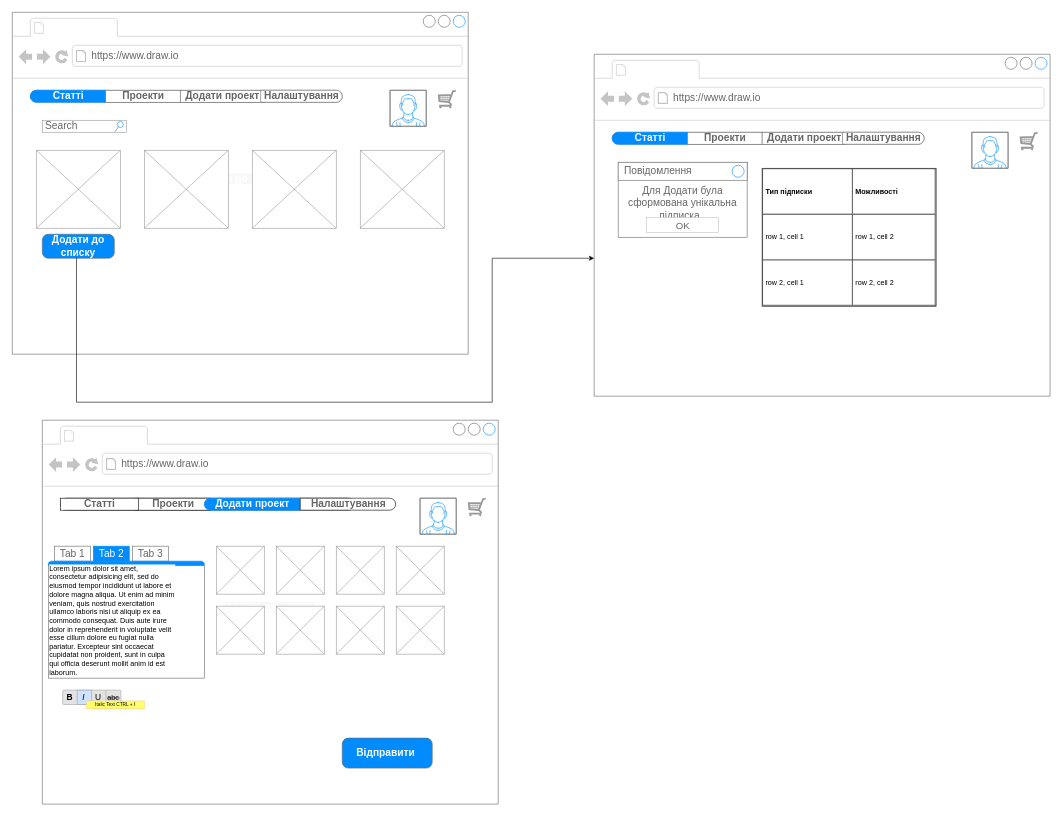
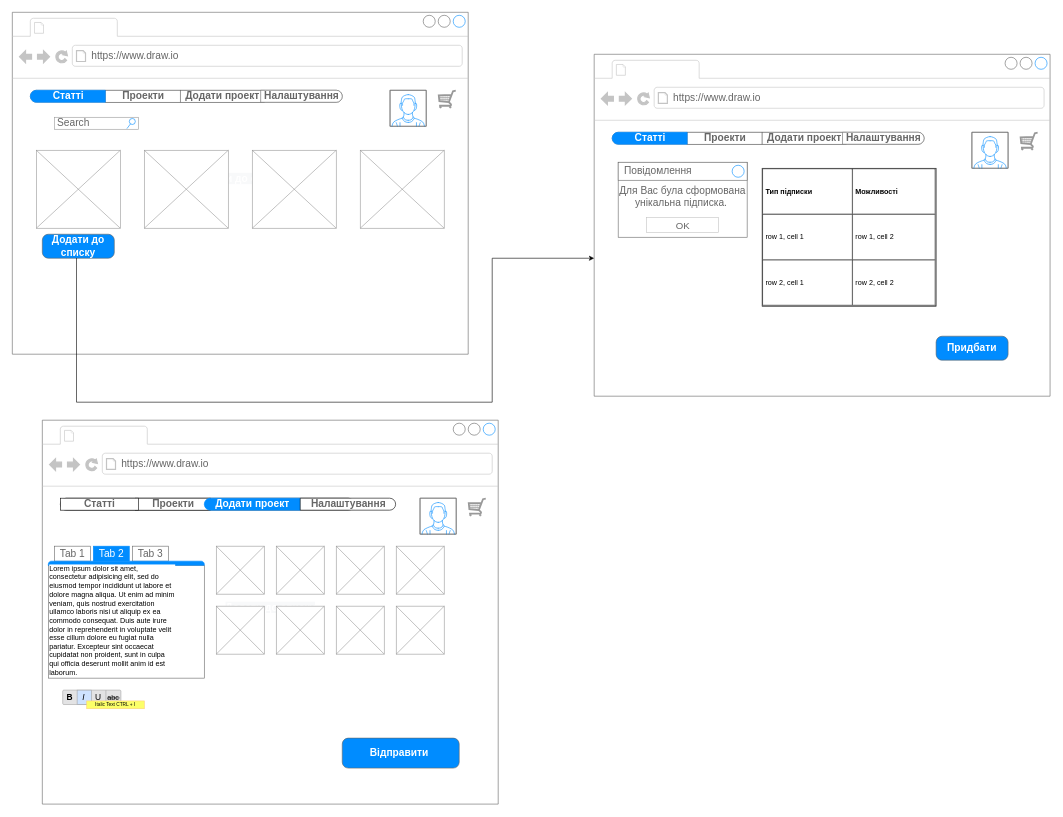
  <mxCell id="0" />
  <mxCell id="1" parent="0" />
  <mxCell id="2" value="&#10;&lt;span style=&quot;color: rgb(255, 255, 255); font-family: Helvetica; font-size: 17px; font-style: normal; font-variant-ligatures: normal; font-variant-caps: normal; font-weight: 700; letter-spacing: normal; orphans: 2; text-align: center; text-indent: 0px; text-transform: none; widows: 2; word-spacing: 0px; -webkit-text-stroke-width: 0px; background-color: rgb(248, 249, 250); text-decoration-thickness: initial; text-decoration-style: initial; text-decoration-color: initial; float: none; display: inline !important;&quot;&gt;Додати до списку&lt;/span&gt;&#10;&#10;" style="strokeWidth=1;shadow=0;dashed=0;align=center;html=1;shape=mxgraph.mockup.containers.browserWindow;rSize=0;strokeColor=#666666;strokeColor2=#008cff;strokeColor3=#c4c4c4;mainText=,;recursiveResize=0;" parent="1" vertex="1"><mxGeometry x="20" y="20" width="760" height="570" as="geometry" /></mxCell>
  <mxCell id="3" value="" style="strokeWidth=1;shadow=0;dashed=0;align=center;html=1;shape=mxgraph.mockup.containers.anchor;fontSize=17;fontColor=#666666;align=left;" parent="2" vertex="1"><mxGeometry x="60" y="12" width="110" height="26" as="geometry" /></mxCell>
  <mxCell id="4" value="https://www.draw.io" style="strokeWidth=1;shadow=0;dashed=0;align=center;html=1;shape=mxgraph.mockup.containers.anchor;rSize=0;fontSize=17;fontColor=#666666;align=left;" parent="2" vertex="1"><mxGeometry x="130" y="60" width="250" height="26" as="geometry" /></mxCell>
  <mxCell id="5" value="" style="verticalLabelPosition=bottom;shadow=0;dashed=0;align=center;html=1;verticalAlign=top;strokeWidth=1;shape=mxgraph.mockup.containers.userMale;strokeColor=#666666;strokeColor2=#008cff;" parent="2" vertex="1"><mxGeometry x="630" y="130" width="60" height="60" as="geometry" /></mxCell>
  <mxCell id="6" value="" style="strokeWidth=1;shadow=0;dashed=0;align=center;html=1;shape=mxgraph.mockup.rrect;rSize=10;fillColor=#ffffff;strokeColor=#666666;" parent="2" vertex="1"><mxGeometry x="30" y="130" width="520" height="20" as="geometry" /></mxCell>
  <mxCell id="7" value="Проекти" style="strokeColor=inherit;fillColor=inherit;gradientColor=inherit;strokeWidth=1;shadow=0;dashed=0;align=center;html=1;shape=mxgraph.mockup.rrect;rSize=0;fontSize=17;fontColor=#666666;fontStyle=1;resizeHeight=1;" parent="6" vertex="1"><mxGeometry width="125" height="20" relative="1" as="geometry"><mxPoint x="125" as="offset" /></mxGeometry></mxCell>
  <mxCell id="8" value="Додати проект" style="strokeColor=inherit;fillColor=inherit;gradientColor=inherit;strokeWidth=1;shadow=0;dashed=0;align=center;html=1;shape=mxgraph.mockup.rrect;rSize=0;fontSize=17;fontColor=#666666;fontStyle=1;resizeHeight=1;" parent="6" vertex="1"><mxGeometry width="140" height="20" relative="1" as="geometry"><mxPoint x="250" as="offset" /></mxGeometry></mxCell>
  <mxCell id="9" value="Налаштування" style="strokeColor=inherit;fillColor=inherit;gradientColor=inherit;strokeWidth=1;shadow=0;dashed=0;align=center;html=1;shape=mxgraph.mockup.rightButton;rSize=10;fontSize=17;fontColor=#666666;fontStyle=1;resizeHeight=1;" parent="6" vertex="1"><mxGeometry x="1" width="136" height="20" relative="1" as="geometry"><mxPoint x="-136" as="offset" /></mxGeometry></mxCell>
  <mxCell id="10" value="Статті" style="strokeWidth=1;shadow=0;dashed=0;align=center;html=1;shape=mxgraph.mockup.leftButton;rSize=10;fontSize=17;fontColor=#ffffff;fontStyle=1;fillColor=#008cff;strokeColor=#008cff;resizeHeight=1;" parent="6" vertex="1"><mxGeometry width="125" height="20" relative="1" as="geometry" /></mxCell>
  <mxCell id="11" value="" style="verticalLabelPosition=bottom;shadow=0;dashed=0;align=center;html=1;verticalAlign=top;strokeWidth=1;shape=mxgraph.mockup.graphics.simpleIcon;strokeColor=#999999;" parent="2" vertex="1"><mxGeometry x="40" y="230" width="140" height="130" as="geometry" /></mxCell>
  <mxCell id="12" value="" style="verticalLabelPosition=bottom;shadow=0;dashed=0;align=center;html=1;verticalAlign=top;strokeWidth=1;shape=mxgraph.mockup.misc.shoppingCart;strokeColor=#999999;" parent="2" vertex="1"><mxGeometry x="710" y="130" width="30" height="30" as="geometry" /></mxCell>
  <mxCell id="13" value="Додати до списку" style="strokeWidth=1;shadow=0;dashed=0;align=center;html=1;shape=mxgraph.mockup.buttons.button;strokeColor=#666666;fontColor=#ffffff;mainText=;buttonStyle=round;fontSize=17;fontStyle=1;fillColor=#008cff;whiteSpace=wrap;" parent="2" vertex="1"><mxGeometry x="50" y="370" width="120" height="40" as="geometry" /></mxCell>
  <mxCell id="14" value="" style="verticalLabelPosition=bottom;shadow=0;dashed=0;align=center;html=1;verticalAlign=top;strokeWidth=1;shape=mxgraph.mockup.graphics.simpleIcon;strokeColor=#999999;" parent="2" vertex="1"><mxGeometry x="220" y="230" width="140" height="130" as="geometry" /></mxCell>
  <mxCell id="15" value="" style="verticalLabelPosition=bottom;shadow=0;dashed=0;align=center;html=1;verticalAlign=top;strokeWidth=1;shape=mxgraph.mockup.graphics.simpleIcon;strokeColor=#999999;" parent="2" vertex="1"><mxGeometry x="400" y="230" width="140" height="130" as="geometry" /></mxCell>
  <mxCell id="16" value="" style="verticalLabelPosition=bottom;shadow=0;dashed=0;align=center;html=1;verticalAlign=top;strokeWidth=1;shape=mxgraph.mockup.graphics.simpleIcon;strokeColor=#999999;" parent="2" vertex="1"><mxGeometry x="580" y="230" width="140" height="130" as="geometry" /></mxCell>
- <mxCell id="17" value="Search" style="strokeWidth=1;shadow=0;dashed=0;align=center;html=1;shape=mxgraph.mockup.forms.searchBox;strokeColor=#999999;mainText=;strokeColor2=#008cff;fontColor=#666666;fontSize=17;align=left;spacingLeft=3;" parent="2" vertex="1"><mxGeometry x="50" y="180" width="140" height="20" as="geometry" /></mxCell>
+ <mxCell id="17" value="Search" style="strokeWidth=1;shadow=0;dashed=0;align=center;html=1;shape=mxgraph.mockup.forms.searchBox;strokeColor=#999999;mainText=;strokeColor2=#008cff;fontColor=#666666;fontSize=17;align=left;spacingLeft=3;" parent="2" vertex="1"><mxGeometry x="70" y="175" width="140" height="20" as="geometry" /></mxCell>
  <mxCell id="18" value="" style="endArrow=none;html=1;rounded=0;exitX=0.475;exitY=0.993;exitDx=0;exitDy=0;exitPerimeter=0;" parent="1" source="13" edge="1"><mxGeometry width="50" height="50" relative="1" as="geometry"><mxPoint x="390" y="450" as="sourcePoint" /><mxPoint x="127" y="670" as="targetPoint" /></mxGeometry></mxCell>
  <mxCell id="19" value="" style="endArrow=none;html=1;rounded=0;" parent="1" edge="1"><mxGeometry width="50" height="50" relative="1" as="geometry"><mxPoint x="127" y="670" as="sourcePoint" /><mxPoint x="820" y="670" as="targetPoint" /></mxGeometry></mxCell>
  <mxCell id="20" value="" style="endArrow=none;html=1;rounded=0;" parent="1" edge="1"><mxGeometry width="50" height="50" relative="1" as="geometry"><mxPoint x="820" y="670" as="sourcePoint" /><mxPoint x="820" y="430" as="targetPoint" /></mxGeometry></mxCell>
  <mxCell id="21" value="" style="endArrow=classic;html=1;rounded=0;" parent="1" edge="1"><mxGeometry width="50" height="50" relative="1" as="geometry"><mxPoint x="820" y="430" as="sourcePoint" /><mxPoint x="990" y="430" as="targetPoint" /></mxGeometry></mxCell>
  <mxCell id="22" value="" style="strokeWidth=1;shadow=0;dashed=0;align=center;html=1;shape=mxgraph.mockup.containers.browserWindow;rSize=0;strokeColor=#666666;strokeColor2=#008cff;strokeColor3=#c4c4c4;mainText=,;recursiveResize=0;" parent="1" vertex="1"><mxGeometry x="990" y="90" width="760" height="570" as="geometry" /></mxCell>
  <mxCell id="23" value="" style="strokeWidth=1;shadow=0;dashed=0;align=center;html=1;shape=mxgraph.mockup.containers.anchor;fontSize=17;fontColor=#666666;align=left;" parent="22" vertex="1"><mxGeometry x="60" y="12" width="110" height="26" as="geometry" /></mxCell>
  <mxCell id="24" value="https://www.draw.io" style="strokeWidth=1;shadow=0;dashed=0;align=center;html=1;shape=mxgraph.mockup.containers.anchor;rSize=0;fontSize=17;fontColor=#666666;align=left;" parent="22" vertex="1"><mxGeometry x="130" y="60" width="250" height="26" as="geometry" /></mxCell>
  <mxCell id="25" value="" style="verticalLabelPosition=bottom;shadow=0;dashed=0;align=center;html=1;verticalAlign=top;strokeWidth=1;shape=mxgraph.mockup.containers.userMale;strokeColor=#666666;strokeColor2=#008cff;" parent="22" vertex="1"><mxGeometry x="630" y="130" width="60" height="60" as="geometry" /></mxCell>
  <mxCell id="26" value="" style="strokeWidth=1;shadow=0;dashed=0;align=center;html=1;shape=mxgraph.mockup.rrect;rSize=10;fillColor=#ffffff;strokeColor=#666666;" parent="22" vertex="1"><mxGeometry x="30" y="130" width="520" height="20" as="geometry" /></mxCell>
  <mxCell id="27" value="Проекти" style="strokeColor=inherit;fillColor=inherit;gradientColor=inherit;strokeWidth=1;shadow=0;dashed=0;align=center;html=1;shape=mxgraph.mockup.rrect;rSize=0;fontSize=17;fontColor=#666666;fontStyle=1;resizeHeight=1;" parent="26" vertex="1"><mxGeometry width="125" height="20" relative="1" as="geometry"><mxPoint x="125" as="offset" /></mxGeometry></mxCell>
  <mxCell id="28" value="Додати проект" style="strokeColor=inherit;fillColor=inherit;gradientColor=inherit;strokeWidth=1;shadow=0;dashed=0;align=center;html=1;shape=mxgraph.mockup.rrect;rSize=0;fontSize=17;fontColor=#666666;fontStyle=1;resizeHeight=1;" parent="26" vertex="1"><mxGeometry width="140" height="20" relative="1" as="geometry"><mxPoint x="250" as="offset" /></mxGeometry></mxCell>
  <mxCell id="29" value="Налаштування" style="strokeColor=inherit;fillColor=inherit;gradientColor=inherit;strokeWidth=1;shadow=0;dashed=0;align=center;html=1;shape=mxgraph.mockup.rightButton;rSize=10;fontSize=17;fontColor=#666666;fontStyle=1;resizeHeight=1;" parent="26" vertex="1"><mxGeometry x="1" width="136" height="20" relative="1" as="geometry"><mxPoint x="-136" as="offset" /></mxGeometry></mxCell>
  <mxCell id="30" value="Статті" style="strokeWidth=1;shadow=0;dashed=0;align=center;html=1;shape=mxgraph.mockup.leftButton;rSize=10;fontSize=17;fontColor=#ffffff;fontStyle=1;fillColor=#008cff;strokeColor=#008cff;resizeHeight=1;" parent="26" vertex="1"><mxGeometry width="125" height="20" relative="1" as="geometry" /></mxCell>
  <mxCell id="31" value="" style="verticalLabelPosition=bottom;shadow=0;dashed=0;align=center;html=1;verticalAlign=top;strokeWidth=1;shape=mxgraph.mockup.misc.shoppingCart;strokeColor=#999999;" parent="22" vertex="1"><mxGeometry x="710" y="130" width="30" height="30" as="geometry" /></mxCell>
- <mxCell id="33" value="Для Додати була сформована унікальна підписка.&amp;nbsp;" style="strokeWidth=1;shadow=0;dashed=0;align=center;html=1;shape=mxgraph.mockup.containers.rrect;rSize=0;strokeColor=#666666;fontColor=#666666;fontSize=17;verticalAlign=top;whiteSpace=wrap;fillColor=#ffffff;spacingTop=32;" parent="22" vertex="1"><mxGeometry x="40" y="180" width="215" height="125" as="geometry" /></mxCell>
+ <mxCell id="32" value="Придбати" style="strokeWidth=1;shadow=0;dashed=0;align=center;html=1;shape=mxgraph.mockup.buttons.button;strokeColor=#666666;fontColor=#ffffff;mainText=;buttonStyle=round;fontSize=17;fontStyle=1;fillColor=#008cff;whiteSpace=wrap;" parent="22" vertex="1"><mxGeometry x="570" y="470" width="120" height="40" as="geometry" /></mxCell>
+ <mxCell id="33" value="Для Вас була сформована унікальна підписка.&amp;nbsp;" style="strokeWidth=1;shadow=0;dashed=0;align=center;html=1;shape=mxgraph.mockup.containers.rrect;rSize=0;strokeColor=#666666;fontColor=#666666;fontSize=17;verticalAlign=top;whiteSpace=wrap;fillColor=#ffffff;spacingTop=32;" parent="22" vertex="1"><mxGeometry x="40" y="180" width="215" height="125" as="geometry" /></mxCell>
  <mxCell id="34" value="Повідомлення" style="strokeWidth=1;shadow=0;dashed=0;align=center;html=1;shape=mxgraph.mockup.containers.rrect;rSize=0;fontSize=17;fontColor=#666666;strokeColor=#666666;align=left;spacingLeft=8;fillColor=#ffffff;resizeWidth=1;" parent="33" vertex="1"><mxGeometry width="215" height="30" relative="1" as="geometry" /></mxCell>
  <mxCell id="35" value="" style="shape=ellipse;strokeColor=#008cff;resizable=0;fillColor=none;html=1;" parent="34" vertex="1"><mxGeometry x="1" y="0.5" width="20" height="20" relative="1" as="geometry"><mxPoint x="-25" y="-10" as="offset" /></mxGeometry></mxCell>
  <mxCell id="36" value="OK" style="strokeWidth=1;shadow=0;dashed=0;align=center;html=1;shape=mxgraph.mockup.containers.rrect;rSize=0;fontSize=16;fontColor=#666666;strokeColor=#c4c4c4;resizable=0;whiteSpace=wrap;fillColor=#ffffff;" parent="33" vertex="1"><mxGeometry x="0.5" y="1" width="120" height="25" relative="1" as="geometry"><mxPoint x="-60" y="-33" as="offset" /></mxGeometry></mxCell>
  <mxCell id="37" value="&lt;table cellpadding=&quot;4&quot; cellspacing=&quot;0&quot; border=&quot;1&quot; style=&quot;font-size:1em;width:100%;height:100%;&quot;&gt;&lt;tbody&gt;&lt;tr&gt;&lt;th&gt;Тип підписки&lt;/th&gt;&lt;th&gt;Можливості&lt;/th&gt;&lt;/tr&gt;&lt;tr&gt;&lt;td&gt;row 1, cell 1&lt;/td&gt;&lt;td&gt;row 1, cell 2&lt;/td&gt;&lt;/tr&gt;&lt;tr&gt;&lt;td&gt;row 2, cell 1&lt;/td&gt;&lt;td&gt;row 2, cell 2&lt;/td&gt;&lt;/tr&gt;&lt;/tbody&gt;&lt;/table&gt; " style="verticalAlign=top;align=left;overflow=fill;fontSize=12;fontFamily=Helvetica;html=1" parent="22" vertex="1"><mxGeometry x="280" y="190" width="290" height="230" as="geometry" /></mxCell>
  <mxCell id="38" value="&#10;&lt;span style=&quot;color: rgb(255, 255, 255); font-family: Helvetica; font-size: 17px; font-style: normal; font-variant-ligatures: normal; font-variant-caps: normal; font-weight: 700; letter-spacing: normal; orphans: 2; text-align: center; text-indent: 0px; text-transform: none; widows: 2; word-spacing: 0px; -webkit-text-stroke-width: 0px; background-color: rgb(248, 249, 250); text-decoration-thickness: initial; text-decoration-style: initial; text-decoration-color: initial; float: none; display: inline !important;&quot;&gt;Додати до списку&lt;/span&gt;&#10;&#10;" style="strokeWidth=1;shadow=0;dashed=0;align=center;html=1;shape=mxgraph.mockup.containers.browserWindow;rSize=0;strokeColor=#666666;strokeColor2=#008cff;strokeColor3=#c4c4c4;mainText=,;recursiveResize=0;" parent="1" vertex="1"><mxGeometry x="70" y="700" width="760" height="640" as="geometry" /></mxCell>
  <mxCell id="39" value="" style="strokeWidth=1;shadow=0;dashed=0;align=center;html=1;shape=mxgraph.mockup.containers.anchor;fontSize=17;fontColor=#666666;align=left;" parent="38" vertex="1"><mxGeometry x="60" y="12" width="110" height="26" as="geometry" /></mxCell>
  <mxCell id="40" value="https://www.draw.io" style="strokeWidth=1;shadow=0;dashed=0;align=center;html=1;shape=mxgraph.mockup.containers.anchor;rSize=0;fontSize=17;fontColor=#666666;align=left;" parent="38" vertex="1"><mxGeometry x="130" y="60" width="250" height="26" as="geometry" /></mxCell>
  <mxCell id="41" value="" style="verticalLabelPosition=bottom;shadow=0;dashed=0;align=center;html=1;verticalAlign=top;strokeWidth=1;shape=mxgraph.mockup.containers.userMale;strokeColor=#666666;strokeColor2=#008cff;" parent="38" vertex="1"><mxGeometry x="630" y="130" width="60" height="60" as="geometry" /></mxCell>
  <mxCell id="42" value="" style="strokeWidth=1;shadow=0;dashed=0;align=center;html=1;shape=mxgraph.mockup.rrect;rSize=10;" parent="38" vertex="1"><mxGeometry x="30" y="130" width="490" height="20" as="geometry" /></mxCell>
  <mxCell id="43" value="Проекти" style="strokeColor=inherit;fillColor=inherit;gradientColor=inherit;strokeWidth=1;shadow=0;dashed=0;align=center;html=1;shape=mxgraph.mockup.rrect;rSize=0;fontSize=17;fontColor=#666666;fontStyle=1;resizeHeight=1;" parent="42" vertex="1"><mxGeometry width="125" height="20" relative="1" as="geometry"><mxPoint x="125" as="offset" /></mxGeometry></mxCell>
  <mxCell id="44" value="Статті" style="strokeColor=inherit;fillColor=inherit;gradientColor=inherit;strokeWidth=1;shadow=0;dashed=0;align=center;html=1;shape=mxgraph.mockup.rrect;rSize=0;fontSize=17;fontColor=#666666;fontStyle=1;resizeHeight=1;" parent="42" vertex="1"><mxGeometry width="130" height="20" relative="1" as="geometry"><mxPoint as="offset" /></mxGeometry></mxCell>
  <mxCell id="45" value="Додати проект" style="strokeWidth=1;shadow=0;dashed=0;align=center;html=1;shape=mxgraph.mockup.leftButton;rSize=10;fontSize=17;fontColor=#ffffff;fontStyle=1;fillColor=#008cff;strokeColor=#008cff;resizeHeight=1;" parent="42" vertex="1"><mxGeometry width="160" height="20" relative="1" as="geometry"><mxPoint x="240" as="offset" /></mxGeometry></mxCell>
  <mxCell id="46" value="Налаштування" style="strokeColor=inherit;fillColor=inherit;gradientColor=inherit;strokeWidth=1;shadow=0;dashed=0;align=center;html=1;shape=mxgraph.mockup.rightButton;rSize=10;fontSize=17;fontColor=#666666;fontStyle=1;resizeHeight=1;" parent="42" vertex="1"><mxGeometry x="1" width="159" height="20" relative="1" as="geometry"><mxPoint x="-90" as="offset" /></mxGeometry></mxCell>
  <mxCell id="47" value="" style="verticalLabelPosition=bottom;shadow=0;dashed=0;align=center;html=1;verticalAlign=top;strokeWidth=1;shape=mxgraph.mockup.misc.shoppingCart;strokeColor=#999999;" parent="38" vertex="1"><mxGeometry x="710" y="130" width="30" height="30" as="geometry" /></mxCell>
  <mxCell id="48" value="" style="verticalLabelPosition=bottom;shadow=0;dashed=0;align=center;html=1;verticalAlign=top;strokeWidth=1;shape=mxgraph.mockup.menus_and_buttons.font_style_selector_1;labelBackgroundColor=#FFFFFF;" parent="38" vertex="1"><mxGeometry x="34" y="450" width="136" height="31" as="geometry" /></mxCell>
  <mxCell id="49" value="" style="verticalLabelPosition=bottom;shadow=0;dashed=0;align=center;html=1;verticalAlign=top;strokeWidth=1;shape=mxgraph.mockup.graphics.simpleIcon;strokeColor=#999999;labelBackgroundColor=#FFFFFF;" parent="38" vertex="1"><mxGeometry x="290" y="210" width="80" height="80" as="geometry" /></mxCell>
  <mxCell id="50" value="" style="verticalLabelPosition=bottom;shadow=0;dashed=0;align=center;html=1;verticalAlign=top;strokeWidth=1;shape=mxgraph.mockup.graphics.simpleIcon;strokeColor=#999999;labelBackgroundColor=#FFFFFF;" parent="38" vertex="1"><mxGeometry x="390" y="210" width="80" height="80" as="geometry" /></mxCell>
  <mxCell id="51" value="" style="verticalLabelPosition=bottom;shadow=0;dashed=0;align=center;html=1;verticalAlign=top;strokeWidth=1;shape=mxgraph.mockup.graphics.simpleIcon;strokeColor=#999999;labelBackgroundColor=#FFFFFF;" parent="38" vertex="1"><mxGeometry x="490" y="210" width="80" height="80" as="geometry" /></mxCell>
  <mxCell id="52" value="" style="verticalLabelPosition=bottom;shadow=0;dashed=0;align=center;html=1;verticalAlign=top;strokeWidth=1;shape=mxgraph.mockup.graphics.simpleIcon;strokeColor=#999999;labelBackgroundColor=#FFFFFF;" parent="38" vertex="1"><mxGeometry x="590" y="210" width="80" height="80" as="geometry" /></mxCell>
  <mxCell id="53" value="" style="verticalLabelPosition=bottom;shadow=0;dashed=0;align=center;html=1;verticalAlign=top;strokeWidth=1;shape=mxgraph.mockup.graphics.simpleIcon;strokeColor=#999999;labelBackgroundColor=#FFFFFF;" parent="38" vertex="1"><mxGeometry x="290" y="310" width="80" height="80" as="geometry" /></mxCell>
  <mxCell id="54" value="" style="verticalLabelPosition=bottom;shadow=0;dashed=0;align=center;html=1;verticalAlign=top;strokeWidth=1;shape=mxgraph.mockup.graphics.simpleIcon;strokeColor=#999999;labelBackgroundColor=#FFFFFF;" parent="38" vertex="1"><mxGeometry x="390" y="310" width="80" height="80" as="geometry" /></mxCell>
  <mxCell id="55" value="" style="verticalLabelPosition=bottom;shadow=0;dashed=0;align=center;html=1;verticalAlign=top;strokeWidth=1;shape=mxgraph.mockup.graphics.simpleIcon;strokeColor=#999999;labelBackgroundColor=#FFFFFF;" parent="38" vertex="1"><mxGeometry x="490" y="310" width="80" height="80" as="geometry" /></mxCell>
  <mxCell id="56" value="" style="verticalLabelPosition=bottom;shadow=0;dashed=0;align=center;html=1;verticalAlign=top;strokeWidth=1;shape=mxgraph.mockup.graphics.simpleIcon;strokeColor=#999999;labelBackgroundColor=#FFFFFF;" parent="38" vertex="1"><mxGeometry x="590" y="310" width="80" height="80" as="geometry" /></mxCell>
- <mxCell id="57" value="Відправити&amp;nbsp;" style="strokeWidth=1;shadow=0;dashed=0;align=center;html=1;shape=mxgraph.mockup.buttons.button;strokeColor=#666666;fontColor=#ffffff;mainText=;buttonStyle=round;fontSize=17;fontStyle=1;fillColor=#008cff;whiteSpace=wrap;labelBackgroundColor=none;" parent="38" vertex="1"><mxGeometry x="500" y="530" width="150" height="50" as="geometry" /></mxCell>
+ <mxCell id="57" value="Відправити&amp;nbsp;" style="strokeWidth=1;shadow=0;dashed=0;align=center;html=1;shape=mxgraph.mockup.buttons.button;strokeColor=#666666;fontColor=#ffffff;mainText=;buttonStyle=round;fontSize=17;fontStyle=1;fillColor=#008cff;whiteSpace=wrap;labelBackgroundColor=none;" parent="38" vertex="1"><mxGeometry x="500" y="530" width="195" height="50" as="geometry" /></mxCell>
  <mxCell id="58" value="" style="strokeWidth=1;shadow=0;dashed=0;align=center;html=1;shape=mxgraph.mockup.containers.marginRect2;rectMarginTop=32;strokeColor=#666666;gradientColor=none;labelBackgroundColor=none;fontColor=none;" parent="38" vertex="1"><mxGeometry x="10" y="210" width="260" height="220" as="geometry" /></mxCell>
  <mxCell id="59" value="Tab 1" style="strokeColor=inherit;fillColor=inherit;gradientColor=inherit;strokeWidth=1;shadow=0;dashed=0;align=center;html=1;shape=mxgraph.mockup.containers.rrect;rSize=0;fontSize=17;fontColor=#666666;gradientColor=none;labelBackgroundColor=none;" parent="58" vertex="1"><mxGeometry width="60" height="25" relative="1" as="geometry"><mxPoint x="10" as="offset" /></mxGeometry></mxCell>
  <mxCell id="60" value="Tab 2" style="strokeWidth=1;shadow=0;dashed=0;align=center;html=1;shape=mxgraph.mockup.containers.rrect;rSize=0;fontSize=17;fontColor=#ffffff;strokeColor=#008cff;fillColor=#008cff;labelBackgroundColor=none;" parent="58" vertex="1"><mxGeometry width="60" height="25" relative="1" as="geometry"><mxPoint x="75" as="offset" /></mxGeometry></mxCell>
  <mxCell id="61" value="Tab 3" style="strokeColor=inherit;fillColor=inherit;gradientColor=inherit;strokeWidth=1;shadow=0;dashed=0;align=center;html=1;shape=mxgraph.mockup.containers.rrect;rSize=0;fontSize=17;fontColor=#666666;gradientColor=none;labelBackgroundColor=none;" parent="58" vertex="1"><mxGeometry width="60" height="25" relative="1" as="geometry"><mxPoint x="140" as="offset" /></mxGeometry></mxCell>
  <mxCell id="62" value="" style="strokeWidth=1;shadow=0;dashed=0;align=center;html=1;shape=mxgraph.mockup.containers.topButton;rSize=5;strokeColor=#008cff;fillColor=#008cff;gradientColor=none;resizeWidth=1;movable=0;deletable=1;labelBackgroundColor=none;fontColor=none;" parent="58" vertex="1"><mxGeometry width="260" height="7" relative="1" as="geometry"><mxPoint y="25" as="offset" /></mxGeometry></mxCell>
  <mxCell id="63" value="Lorem ipsum dolor sit amet, consectetur adipisicing elit, sed do eiusmod tempor incididunt ut labore et dolore magna aliqua. Ut enim ad minim veniam, quis nostrud exercitation ullamco laboris nisi ut aliquip ex ea commodo consequat. Duis aute irure dolor in reprehenderit in voluptate velit esse cillum dolore eu fugiat nulla pariatur. Excepteur sint occaecat cupidatat non proident, sunt in culpa qui officia deserunt mollit anim id est laborum.&lt;br&gt;" style="text;spacingTop=-5;whiteSpace=wrap;html=1;align=left;fontSize=12;fontFamily=Helvetica;fillColor=none;strokeColor=none;labelBackgroundColor=#FFFFFF;" parent="58" vertex="1"><mxGeometry y="29.333" width="211.852" height="190.667" as="geometry" /></mxCell>
